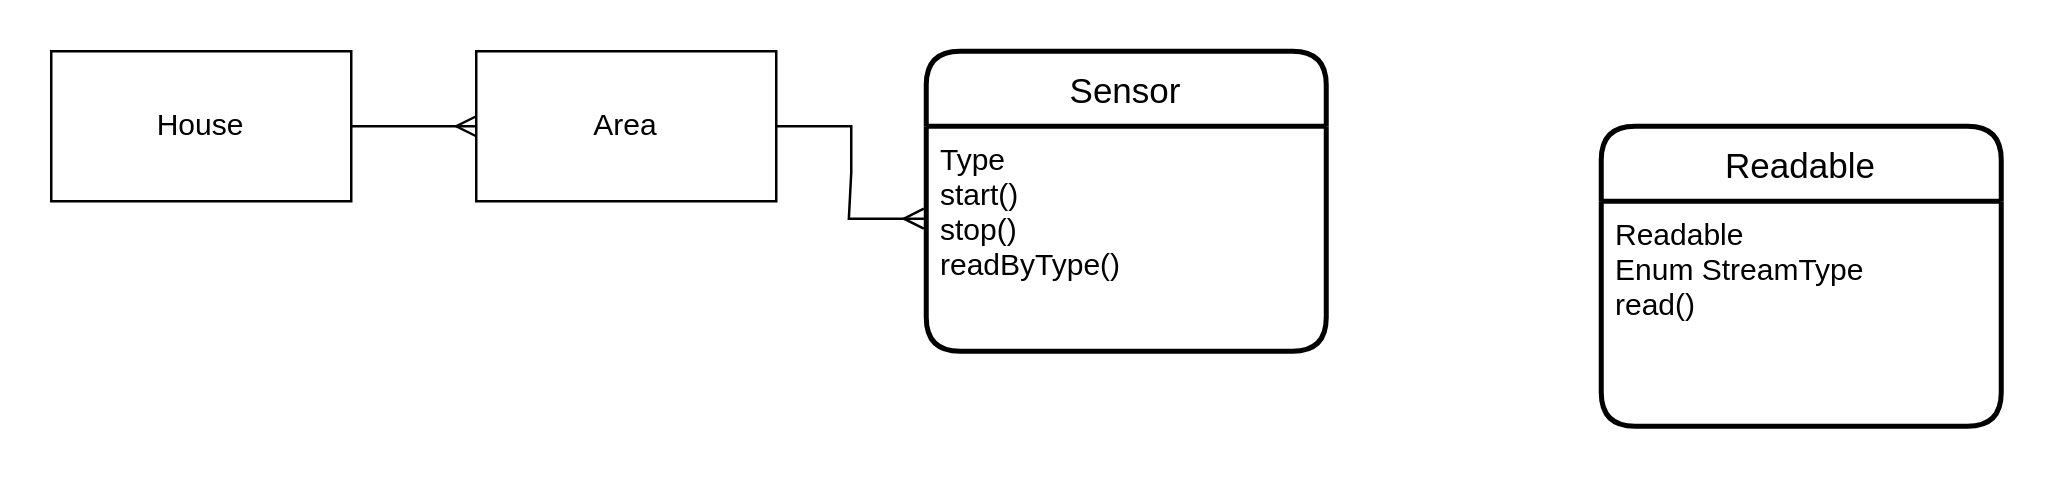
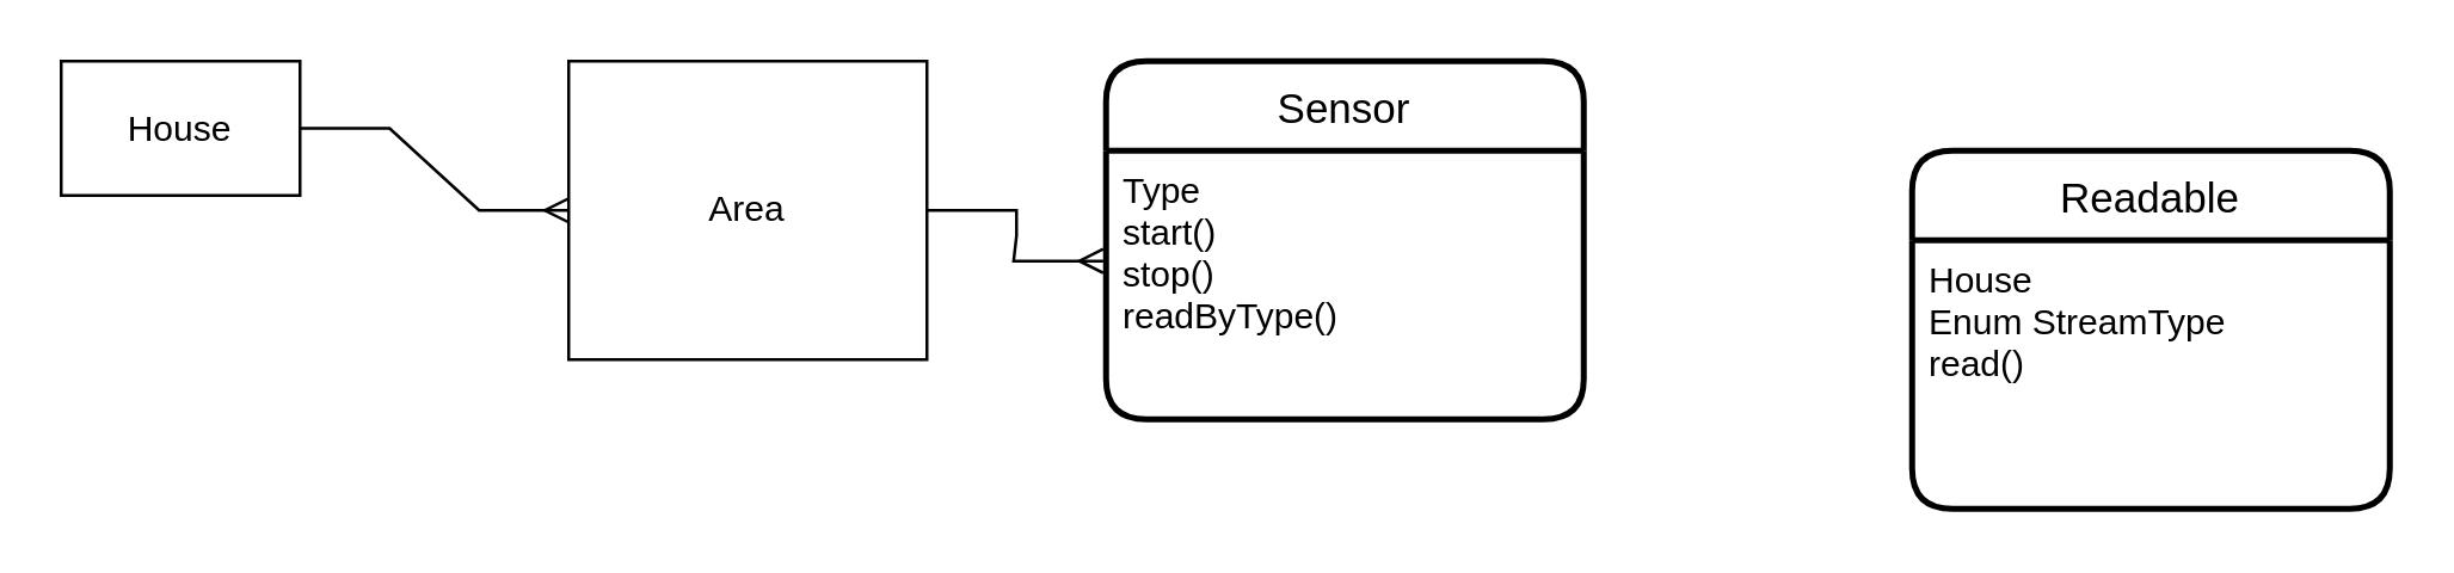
  <mxCell id="0" />
  <mxCell id="1" parent="0" />
- <mxCell id="2" value="Area" style="rounded=0;whiteSpace=wrap;html=1;" parent="1" vertex="1"><mxGeometry x="190" y="20" width="120" height="60" as="geometry" /></mxCell>
- <mxCell id="3" value="House" style="rounded=0;whiteSpace=wrap;html=1;" parent="1" vertex="1"><mxGeometry x="20" y="20" width="120" height="60" as="geometry" /></mxCell>
+ <mxCell id="2" value="Area" style="rounded=0;whiteSpace=wrap;html=1;" parent="1" vertex="1"><mxGeometry x="190" y="20" width="120" height="100" as="geometry" /></mxCell>
+ <mxCell id="3" value="House" style="rounded=0;whiteSpace=wrap;html=1;" parent="1" vertex="1"><mxGeometry x="20" y="20" width="80" height="45" as="geometry" /></mxCell>
  <mxCell id="4" value="" style="edgeStyle=entityRelationEdgeStyle;fontSize=12;html=1;endArrow=ERmany;rounded=0;" parent="1" source="3" target="2" edge="1"><mxGeometry width="100" height="100" relative="1" as="geometry"><mxPoint x="130" y="230" as="sourcePoint" /><mxPoint x="230" y="130" as="targetPoint" /></mxGeometry></mxCell>
  <mxCell id="5" value="" style="edgeStyle=entityRelationEdgeStyle;fontSize=12;html=1;endArrow=ERmany;rounded=0;exitX=1;exitY=0.5;exitDx=0;exitDy=0;entryX=-0.006;entryY=0.411;entryDx=0;entryDy=0;entryPerimeter=0;" parent="1" source="2" target="9" edge="1"><mxGeometry width="100" height="100" relative="1" as="geometry"><mxPoint x="380" y="120" as="sourcePoint" /><mxPoint x="370" y="70" as="targetPoint" /></mxGeometry></mxCell>
  <mxCell id="6" value="Readable" style="swimlane;childLayout=stackLayout;horizontal=1;startSize=30;horizontalStack=0;rounded=1;fontSize=14;fontStyle=0;strokeWidth=2;resizeParent=0;resizeLast=1;shadow=0;dashed=0;align=center;" parent="1" vertex="1"><mxGeometry x="640" y="50" width="160" height="120" as="geometry"><mxRectangle x="710" y="60" width="110" height="30" as="alternateBounds" /></mxGeometry></mxCell>
- <mxCell id="7" value="Readable&#10;Enum StreamType&#10;read()" style="align=left;strokeColor=none;fillColor=none;spacingLeft=4;fontSize=12;verticalAlign=top;resizable=0;rotatable=0;part=1;" parent="6" vertex="1"><mxGeometry y="30" width="160" height="90" as="geometry" /></mxCell>
+ <mxCell id="7" value="House&#10;Enum StreamType&#10;read()" style="align=left;strokeColor=none;fillColor=none;spacingLeft=4;fontSize=12;verticalAlign=top;resizable=0;rotatable=0;part=1;" parent="6" vertex="1"><mxGeometry y="30" width="160" height="90" as="geometry" /></mxCell>
  <mxCell id="8" value="Sensor" style="swimlane;childLayout=stackLayout;horizontal=1;startSize=30;horizontalStack=0;rounded=1;fontSize=14;fontStyle=0;strokeWidth=2;resizeParent=0;resizeLast=1;shadow=0;dashed=0;align=center;" parent="1" vertex="1"><mxGeometry x="370" y="20" width="160" height="120" as="geometry" /></mxCell>
  <mxCell id="9" value="Type&#10;start()&#10;stop()&#10;readByType()" style="align=left;strokeColor=none;fillColor=none;spacingLeft=4;fontSize=12;verticalAlign=top;resizable=0;rotatable=0;part=1;" parent="8" vertex="1"><mxGeometry y="30" width="160" height="90" as="geometry" /></mxCell>
